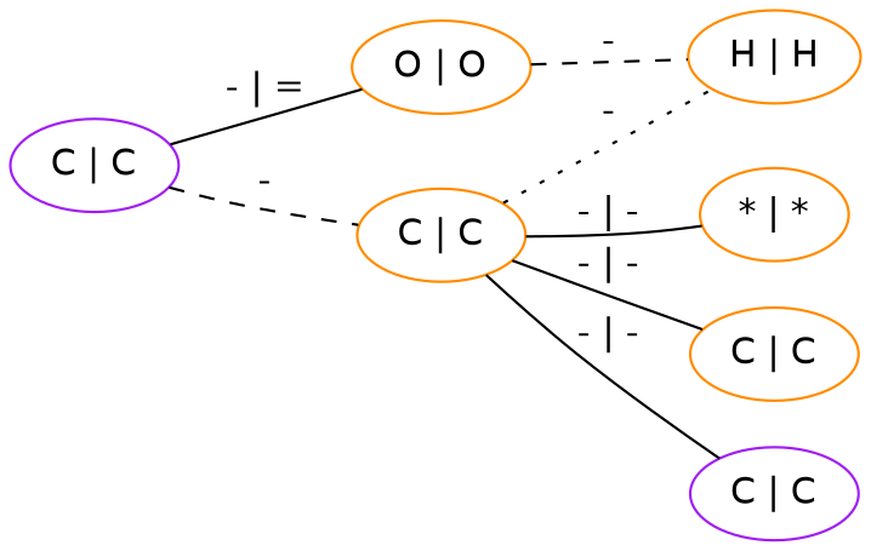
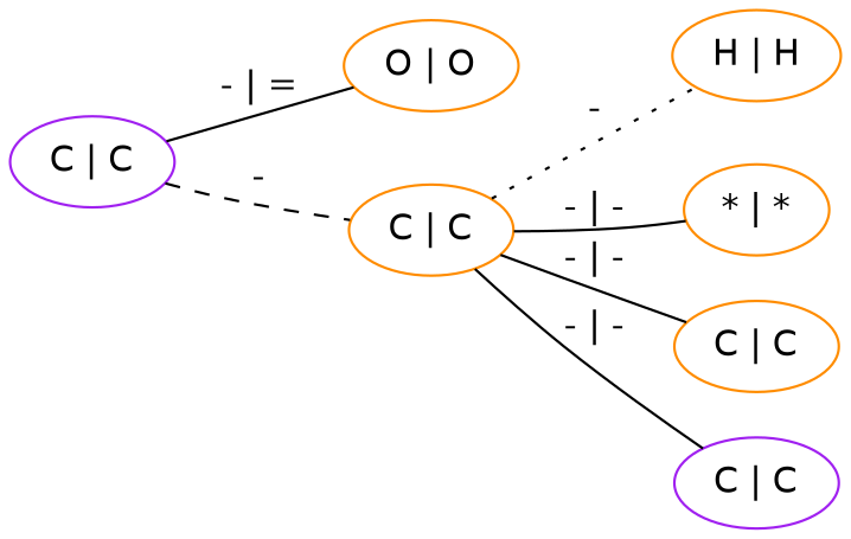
  graph {
    rankdir=LR
    fontname="DejaVu Sans"
    node [color=darkorange fontname="DejaVu Sans"]
    edge [fontname="DejaVu Sans"]
    n1 [label="C | C" color=purple]
    n2 [label="O | O"]
    n3 [label="C | C"]
    n4 [label="H | H"]
    n5 [label="* | *"]
    n6 [label="C | C"]
    n7 [label="C | C" color=purple]
    n1 -- n2 [label="- | ="]
    n1 -- n3 [label="-" style=dashed]
-   n2 -- n4 [label="-" style=dashed]
    n3 -- n4 [label="-" style=dotted]
    n3 -- n5 [label="- | -"]
    n3 -- n6 [label="- | -"]
    n3 -- n7 [label="- | -"]
  }
